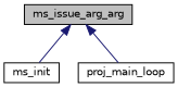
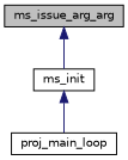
  digraph {
    rankdir=TB
    node [color=black fillcolor=white fontname=Helvetica fontsize=10 shape=record style=filled]
    edge [color=midnightblue dir=back fontname=Helvetica fontsize=10 labelfontname=Helvetica labelfontsize=10 style=solid]
    n1 [fillcolor=grey75 fontcolor=black height=0.2 label=ms_issue_arg_arg width=0.4]
    n2 [height=0.2 label=ms_init width=0.4]
    n3 [height=0.2 label=proj_main_loop width=0.4]
    n1 -> n2
-   n1 -> n3
+   n2 -> n3
  }
